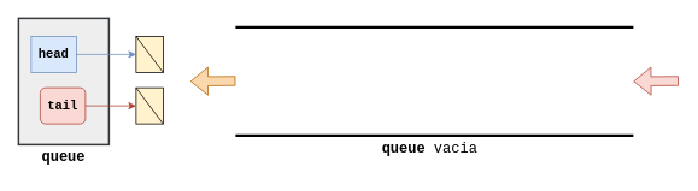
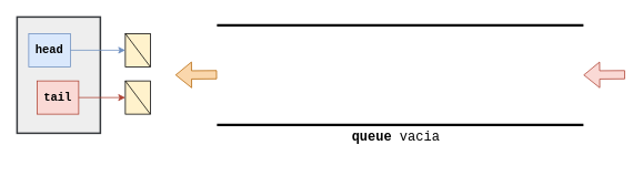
  <mxCell id="0" />
  <mxCell id="1" parent="0" />
  <mxCell id="2" value="" style="rounded=0;whiteSpace=wrap;html=1;fillColor=#fff2cc;strokeColor=#000000;" parent="1" vertex="1"><mxGeometry x="150" y="40" width="30" height="40" as="geometry" /></mxCell>
  <mxCell id="3" value="" style="endArrow=none;html=1;rounded=0;exitX=1;exitY=1;exitDx=0;exitDy=0;entryX=0;entryY=0;entryDx=0;entryDy=0;exitPerimeter=0;" parent="1" source="2" target="2" edge="1"><mxGeometry width="50" height="50" relative="1" as="geometry"><mxPoint x="200" y="70" as="sourcePoint" /><mxPoint x="250" y="20" as="targetPoint" /></mxGeometry></mxCell>
  <mxCell id="4" value="" style="rounded=0;whiteSpace=wrap;html=1;fillColor=#eeeeee;strokeColor=#36393D;strokeWidth=2;" parent="1" vertex="1"><mxGeometry x="20" y="20" width="100" height="140" as="geometry" /></mxCell>
  <mxCell id="5" value="&lt;font style=&quot;font-size: 14px;&quot; face=&quot;Courier New&quot;&gt;&lt;b&gt;head&lt;/b&gt;&lt;/font&gt;" style="rounded=0;whiteSpace=wrap;html=1;fillColor=#dae8fc;strokeColor=#6C8EBF;" parent="1" vertex="1"><mxGeometry x="34" y="40" width="50" height="40" as="geometry" /></mxCell>
  <mxCell id="6" value="" style="endArrow=classic;html=1;rounded=0;exitX=1;exitY=0.5;exitDx=0;exitDy=0;strokeColor=#6C8EBF;entryX=0;entryY=0.5;entryDx=0;entryDy=0;" parent="1" source="5" edge="1"><mxGeometry width="50" height="50" relative="1" as="geometry"><mxPoint x="240" y="180" as="sourcePoint" /><mxPoint x="150" y="60" as="targetPoint" /></mxGeometry></mxCell>
- <mxCell id="7" value="&lt;font style=&quot;font-size: 16px;&quot; face=&quot;Courier New&quot;&gt;&lt;b&gt;queue&lt;/b&gt;&lt;/font&gt;" style="text;html=1;align=center;verticalAlign=middle;whiteSpace=wrap;rounded=0;" parent="1" vertex="1"><mxGeometry x="40" y="160" width="60" height="30" as="geometry" /></mxCell>
- <mxCell id="8" value="&lt;font style=&quot;font-size: 14px;&quot; face=&quot;Courier New&quot;&gt;&lt;b&gt;tail&lt;/b&gt;&lt;/font&gt;" style="whiteSpace=wrap;html=1;fillColor=#fad9d5;strokeColor=#ae4132;rounded=1;" parent="1" vertex="1"><mxGeometry x="44" y="97" width="50" height="40" as="geometry" /></mxCell>
+ <mxCell id="8" value="&lt;font style=&quot;font-size: 14px;&quot; face=&quot;Courier New&quot;&gt;&lt;b&gt;tail&lt;/b&gt;&lt;/font&gt;" style="rounded=0;whiteSpace=wrap;html=1;fillColor=#fad9d5;strokeColor=#ae4132;" parent="1" vertex="1"><mxGeometry x="44" y="97" width="50" height="40" as="geometry" /></mxCell>
  <mxCell id="9" value="" style="endArrow=classic;html=1;rounded=0;exitX=1;exitY=0.5;exitDx=0;exitDy=0;strokeColor=#AE4132;entryX=0;entryY=0.5;entryDx=0;entryDy=0;" parent="1" source="8" edge="1"><mxGeometry width="50" height="50" relative="1" as="geometry"><mxPoint x="240" y="237" as="sourcePoint" /><mxPoint x="150" y="117" as="targetPoint" /></mxGeometry></mxCell>
  <mxCell id="10" value="" style="rounded=0;whiteSpace=wrap;html=1;fillColor=#fff2cc;strokeColor=#000000;" parent="1" vertex="1"><mxGeometry x="150" y="97" width="30" height="40" as="geometry" /></mxCell>
  <mxCell id="11" value="" style="endArrow=none;html=1;rounded=0;exitX=1;exitY=1;exitDx=0;exitDy=0;entryX=0;entryY=0;entryDx=0;entryDy=0;exitPerimeter=0;" parent="1" source="10" target="10" edge="1"><mxGeometry width="50" height="50" relative="1" as="geometry"><mxPoint x="200" y="127" as="sourcePoint" /><mxPoint x="250" y="77" as="targetPoint" /></mxGeometry></mxCell>
  <mxCell id="12" value="" style="endArrow=none;html=1;rounded=0;strokeWidth=3;" parent="1" edge="1"><mxGeometry width="50" height="50" relative="1" as="geometry"><mxPoint x="260" y="30" as="sourcePoint" /><mxPoint x="700" y="30" as="targetPoint" /></mxGeometry></mxCell>
  <mxCell id="13" value="" style="endArrow=none;html=1;rounded=0;strokeWidth=3;" parent="1" edge="1"><mxGeometry width="50" height="50" relative="1" as="geometry"><mxPoint x="260" y="150" as="sourcePoint" /><mxPoint x="700" y="150" as="targetPoint" /></mxGeometry></mxCell>
  <mxCell id="14" value="&lt;font style=&quot;font-size: 16px;&quot; face=&quot;Courier New&quot;&gt;&lt;b&gt;queue &lt;/b&gt;vacia&lt;/font&gt;" style="text;html=1;align=center;verticalAlign=middle;whiteSpace=wrap;rounded=0;" parent="1" vertex="1"><mxGeometry x="370" y="150" width="210" height="30" as="geometry" /></mxCell>
  <mxCell id="15" value="" style="shape=flexArrow;endArrow=classic;html=1;rounded=0;fillColor=#fad7ac;strokeColor=#b46504;" parent="1" edge="1"><mxGeometry width="50" height="50" relative="1" as="geometry"><mxPoint x="260" y="89.5" as="sourcePoint" /><mxPoint x="210" y="89.84" as="targetPoint" /></mxGeometry></mxCell>
  <mxCell id="16" value="" style="shape=flexArrow;endArrow=classic;html=1;rounded=0;fillColor=#fad9d5;strokeColor=#ae4132;" parent="1" edge="1"><mxGeometry width="50" height="50" relative="1" as="geometry"><mxPoint x="750" y="89.5" as="sourcePoint" /><mxPoint x="700" y="89.84" as="targetPoint" /></mxGeometry></mxCell>
